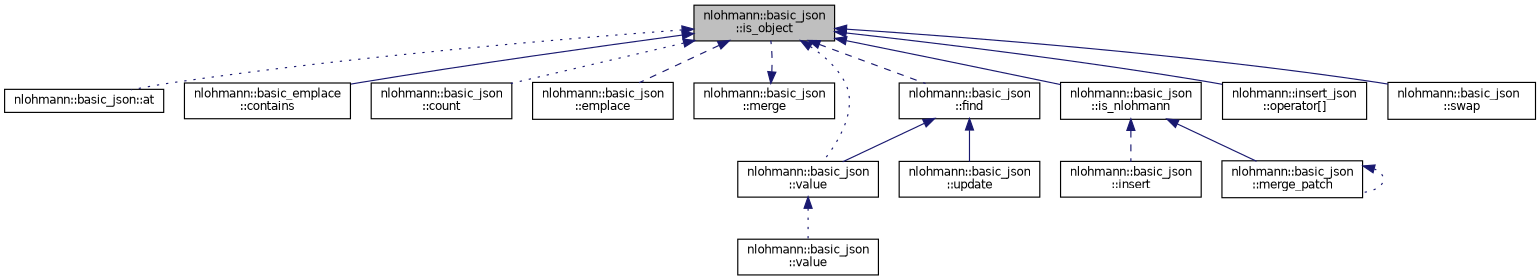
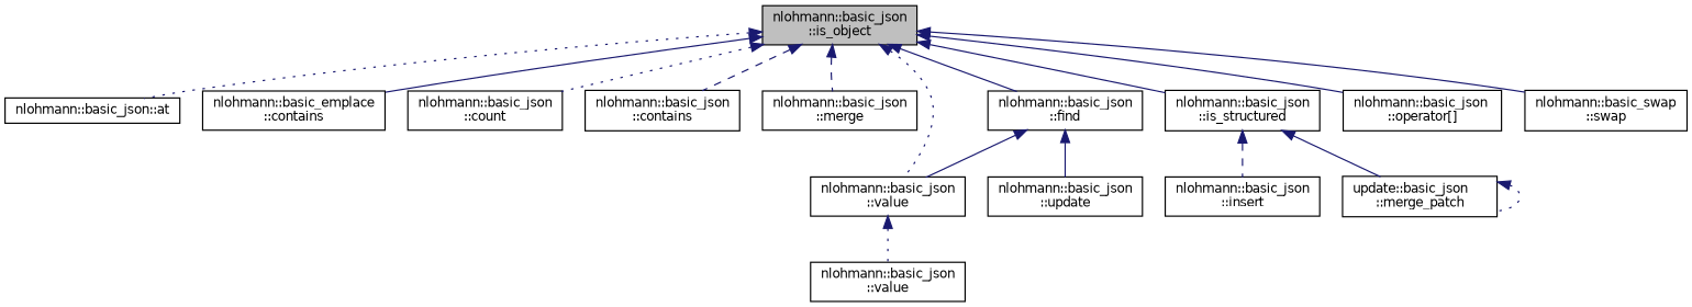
  digraph {
    rankdir=TB
    node [color=black fillcolor=white fontname=Helvetica fontsize=10 shape=record style=filled]
    edge [color=midnightblue dir=back fontname=Helvetica fontsize=10 labelfontname=Helvetica labelfontsize=10 style=solid]
    n1 [fillcolor=grey75 fontcolor=black height=0.2 label="nlohmann::basic_json\l::is_object" width=0.4]
    n2 [height=0.2 label="nlohmann::basic_json::at" width=0.4]
    n3 [height=0.2 label="nlohmann::basic_emplace\l::contains" width=0.4]
    n4 [height=0.2 label="nlohmann::basic_json\l::count" width=0.4]
-   n5 [height=0.2 label="nlohmann::basic_json\l::emplace" width=0.4]
+   n5 [height=0.2 label="nlohmann::basic_json\l::contains" width=0.4]
    n6 [height=0.2 label="nlohmann::basic_json\l::merge" width=0.4]
    n7 [height=0.2 label="nlohmann::basic_json\l::find" width=0.4]
    n8 [height=0.2 label="nlohmann::basic_json\l::value" width=0.4]
-   n9 [height=0.2 label="nlohmann::basic_json\l::is_nlohmann" width=0.4]
-   n10 [height=0.2 label="nlohmann::insert_json\l::operator[]" width=0.4]
-   n11 [height=0.2 label="nlohmann::basic_json\l::swap" width=0.4]
+   n9 [height=0.2 label="nlohmann::basic_json\l::is_structured" width=0.4]
+   n10 [height=0.2 label="nlohmann::basic_json\l::operator[]" width=0.4]
+   n11 [height=0.2 label="nlohmann::basic_swap\l::swap" width=0.4]
    n12 [height=0.2 label="nlohmann::basic_json\l::update" width=0.4]
    n13 [height=0.2 label="nlohmann::basic_json\l::value" width=0.4]
    n14 [height=0.2 label="nlohmann::basic_json\l::insert" width=0.4]
-   n15 [height=0.2 label="nlohmann::basic_json\l::merge_patch" width=0.4]
+   n15 [height=0.2 label="update::basic_json\l::merge_patch" width=0.4]
    n1 -> n2 [style=dotted]
    n1 -> n3
    n1 -> n4 [style=dotted]
    n1 -> n5 [style=dashed]
-   n6 -> n1 [style=dashed]
-   n1 -> n7 [style=dashed]
+   n1 -> n6 [style=dashed]
+   n1 -> n7
    n1 -> n8 [style=dotted]
    n1 -> n9
    n1 -> n10
    n1 -> n11
    n7 -> n8
    n7 -> n12
    n8 -> n13 [style=dotted]
    n9 -> n14 [style=dashed]
    n9 -> n15
    n15 -> n15 [style=dotted]
  }
